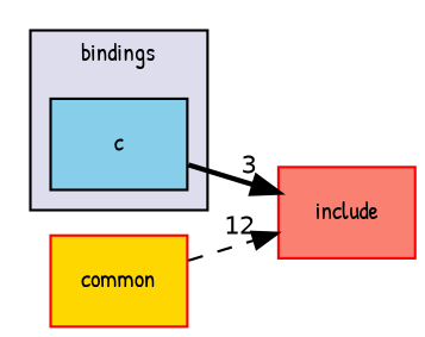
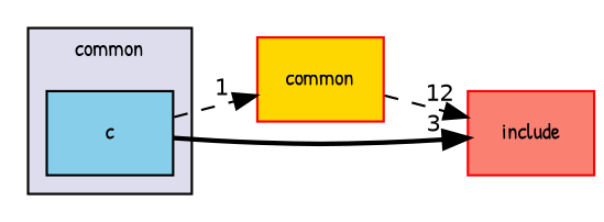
  digraph {
    compound=true
    fontname="Patrick Hand"
    rankdir=LR
    node [fontname="Patrick Hand" fontsize=10 shape=box style=filled color=red]
    edge [fontname="Patrick Hand" labeldistance=1.5 labelfontname=Helvetica labelfontsize=10 style=dashed]
    n1 [fillcolor=skyblue label=c pencolor=black color=""]
    n2 [fillcolor=gold label=common]
    n3 [fillcolor=salmon label=include]
    subgraph cluster_1 {
      bgcolor="#ddddee"
      fontsize=10
-     label=bindings
+     label=common
      pencolor=black
      n1
    }
+   n1 -> n2 [headlabel=1]
    n1 -> n3 [headlabel=3 style=bold]
    n2 -> n3 [headlabel=12]
  }
